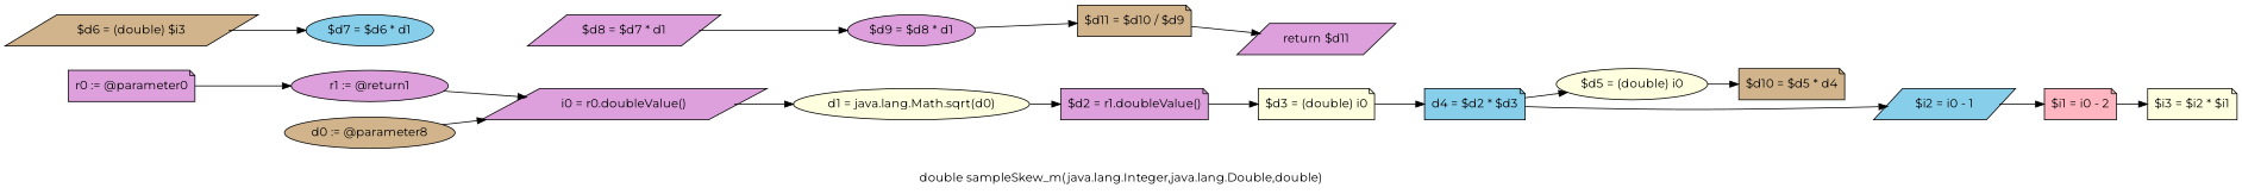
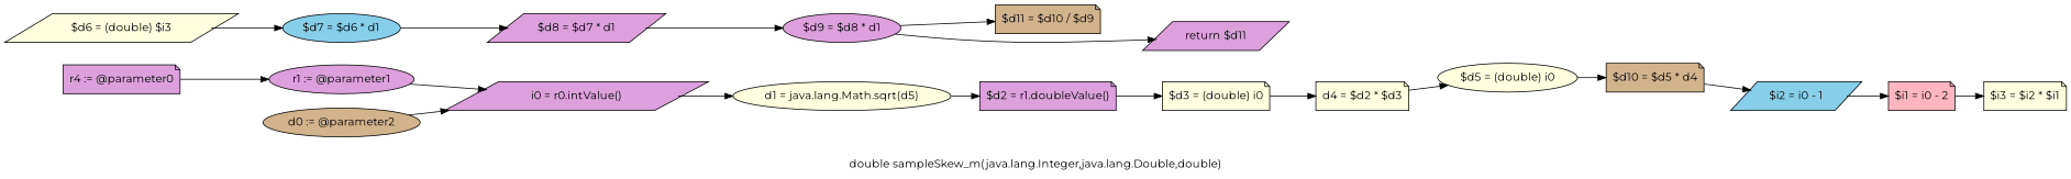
  digraph {
    fontname=Montserrat
    label="double sampleSkew_m(java.lang.Integer,java.lang.Double,double)"
    rankdir=LR
    node [fillcolor=plum fontname=Montserrat shape=note style=filled]
    edge [fontname=Montserrat]
-   n1 [label="r0 := @parameter0"]
-   n2 [label="r1 := @return1" shape=ellipse]
-   n3 [label="i0 = r0.doubleValue()" shape=parallelogram]
-   n4 [fillcolor=tan label="d0 := @parameter8" shape=ellipse]
-   n5 [fillcolor=lightyellow label="d1 = java.lang.Math.sqrt(d0)" shape=ellipse]
+   n1 [label="r4 := @parameter0"]
+   n2 [label="r1 := @parameter1" shape=ellipse]
+   n3 [label="i0 = r0.intValue()" shape=parallelogram]
+   n4 [fillcolor=tan label="d0 := @parameter2" shape=ellipse]
+   n5 [fillcolor=lightyellow label="d1 = java.lang.Math.sqrt(d5)" shape=ellipse]
    n6 [label="$d2 = r1.doubleValue()"]
    n7 [fillcolor=lightyellow label="$d3 = (double) i0"]
-   n8 [fillcolor=skyblue label="d4 = $d2 * $d3"]
+   n8 [fillcolor=lightyellow label="d4 = $d2 * $d3"]
    n9 [fillcolor=lightyellow label="$d5 = (double) i0" shape=ellipse]
    n10 [fillcolor=tan label="$d10 = $d5 * d4"]
    n11 [fillcolor=skyblue label="$i2 = i0 - 1" shape=parallelogram]
    n12 [fillcolor=lightpink label="$i1 = i0 - 2"]
    n13 [fillcolor=lightyellow label="$i3 = $i2 * $i1"]
-   n14 [fillcolor=tan label="$d6 = (double) $i3" shape=parallelogram]
+   n14 [fillcolor=lightyellow label="$d6 = (double) $i3" shape=parallelogram]
    n15 [fillcolor=skyblue label="$d7 = $d6 * d1" shape=ellipse]
    n16 [label="$d8 = $d7 * d1" shape=parallelogram]
    n17 [label="$d9 = $d8 * d1" shape=ellipse]
    n18 [fillcolor=tan label="$d11 = $d10 / $d9"]
    n19 [label="return $d11" shape=parallelogram]
    n1 -> n2
    n2 -> n3
    n3 -> n5
    n4 -> n3
    n5 -> n6
    n6 -> n7
    n7 -> n8
    n8 -> n9
    n9 -> n10
-   n8 -> n11
+   n10 -> n11
    n11 -> n12
    n12 -> n13
    n14 -> n15
+   n15 -> n16
    n16 -> n17
    n17 -> n18
-   n18 -> n19
+   n17 -> n19
  }
